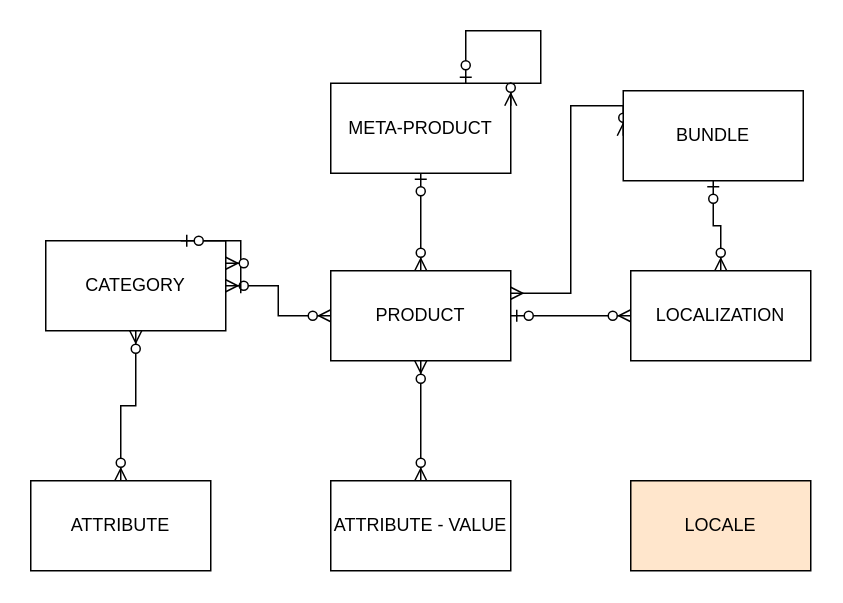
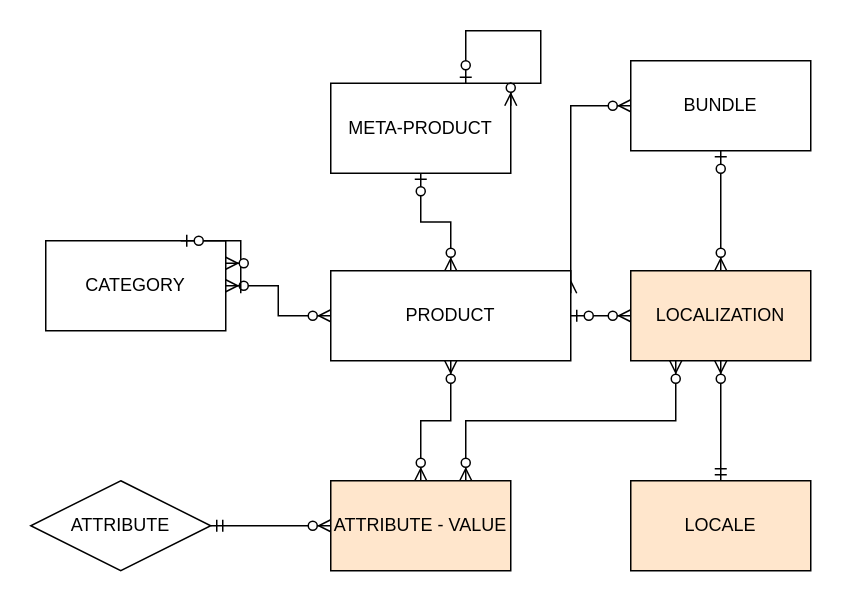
  <mxCell id="0" />
  <mxCell id="1" parent="0" />
  <mxCell id="2" style="edgeStyle=orthogonalEdgeStyle;rounded=0;orthogonalLoop=1;jettySize=auto;html=1;exitX=1;exitY=0.25;exitDx=0;exitDy=0;entryX=0;entryY=0.5;entryDx=0;entryDy=0;endArrow=ERzeroToMany;endFill=1;startArrow=ERmany;startFill=0;" edge="1" parent="1" source="5" target="8"><mxGeometry relative="1" as="geometry"><Array as="points"><mxPoint x="380" y="195" /><mxPoint x="380" y="70" /></Array></mxGeometry></mxCell>
  <mxCell id="3" style="edgeStyle=orthogonalEdgeStyle;rounded=0;orthogonalLoop=1;jettySize=auto;html=1;exitX=0.5;exitY=1;exitDx=0;exitDy=0;entryX=0.5;entryY=0;entryDx=0;entryDy=0;startArrow=ERzeroToMany;startFill=1;endArrow=ERzeroToMany;endFill=1;" edge="1" parent="1" source="5" target="6"><mxGeometry relative="1" as="geometry" /></mxCell>
  <mxCell id="4" value="" style="edgeStyle=orthogonalEdgeStyle;rounded=0;jumpStyle=arc;orthogonalLoop=1;jettySize=auto;html=1;startArrow=ERzeroToOne;startFill=1;endArrow=ERzeroToMany;endFill=1;" edge="1" parent="1" source="5" target="15"><mxGeometry relative="1" as="geometry" /></mxCell>
- <mxCell id="5" value="PRODUCT" style="rounded=0;whiteSpace=wrap;html=1;" vertex="1" parent="1"><mxGeometry x="220" y="180" width="120" height="60" as="geometry" /></mxCell>
- <mxCell id="6" value="ATTRIBUTE - VALUE" style="rounded=0;whiteSpace=wrap;html=1;" vertex="1" parent="1"><mxGeometry x="220" y="320" width="120" height="60" as="geometry" /></mxCell>
+ <mxCell id="5" value="PRODUCT" style="rounded=0;whiteSpace=wrap;html=1;" vertex="1" parent="1"><mxGeometry x="220" y="180" width="160" height="60" as="geometry" /></mxCell>
+ <mxCell id="6" value="ATTRIBUTE - VALUE" style="rounded=0;whiteSpace=wrap;html=1;fillColor=#ffe6cc;" vertex="1" parent="1"><mxGeometry x="220" y="320" width="120" height="60" as="geometry" /></mxCell>
  <mxCell id="7" style="edgeStyle=orthogonalEdgeStyle;rounded=0;jumpStyle=arc;orthogonalLoop=1;jettySize=auto;html=1;exitX=0.5;exitY=1;exitDx=0;exitDy=0;entryX=0.5;entryY=0;entryDx=0;entryDy=0;startArrow=ERzeroToOne;startFill=1;endArrow=ERzeroToMany;endFill=1;" edge="1" parent="1" source="8" target="15"><mxGeometry relative="1" as="geometry" /></mxCell>
- <mxCell id="8" value="BUNDLE" style="rounded=0;whiteSpace=wrap;html=1;" vertex="1" parent="1"><mxGeometry x="415" y="60" width="120" height="60" as="geometry" /></mxCell>
+ <mxCell id="8" value="BUNDLE" style="rounded=0;whiteSpace=wrap;html=1;" vertex="1" parent="1"><mxGeometry x="420" y="40" width="120" height="60" as="geometry" /></mxCell>
  <mxCell id="9" style="edgeStyle=orthogonalEdgeStyle;rounded=0;orthogonalLoop=1;jettySize=auto;html=1;exitX=1;exitY=0.5;exitDx=0;exitDy=0;entryX=0;entryY=0.5;entryDx=0;entryDy=0;startArrow=ERzeroToMany;startFill=1;endArrow=ERzeroToMany;endFill=1;" edge="1" parent="1" source="10" target="5"><mxGeometry relative="1" as="geometry" /></mxCell>
  <mxCell id="10" value="CATEGORY" style="rounded=0;whiteSpace=wrap;html=1;" vertex="1" parent="1"><mxGeometry x="30" y="160" width="120" height="60" as="geometry" /></mxCell>
  <mxCell id="11" style="edgeStyle=orthogonalEdgeStyle;rounded=0;orthogonalLoop=1;jettySize=auto;html=1;exitX=0.5;exitY=1;exitDx=0;exitDy=0;entryX=0.5;entryY=0;entryDx=0;entryDy=0;startArrow=ERzeroToOne;startFill=1;endArrow=ERzeroToMany;endFill=1;" edge="1" parent="1" source="12" target="5"><mxGeometry relative="1" as="geometry" /></mxCell>
  <mxCell id="12" value="META-PRODUCT" style="rounded=0;whiteSpace=wrap;html=1;" vertex="1" parent="1"><mxGeometry x="220" y="55" width="120" height="60" as="geometry" /></mxCell>
  <mxCell id="13" style="edgeStyle=orthogonalEdgeStyle;rounded=0;orthogonalLoop=1;jettySize=auto;html=1;exitX=1;exitY=0.25;exitDx=0;exitDy=0;entryX=0.75;entryY=0;entryDx=0;entryDy=0;startArrow=ERzeroToMany;startFill=1;endArrow=ERzeroToOne;endFill=1;" edge="1" parent="1" source="12" target="12"><mxGeometry relative="1" as="geometry"><Array as="points"><mxPoint x="360" y="55" /><mxPoint x="360" y="20" /><mxPoint x="310" y="20" /></Array></mxGeometry></mxCell>
- <mxCell id="15" value="LOCALIZATION" style="rounded=0;whiteSpace=wrap;html=1;" vertex="1" parent="1"><mxGeometry x="420" y="180" width="120" height="60" as="geometry" /></mxCell>
+ <mxCell id="14" style="edgeStyle=orthogonalEdgeStyle;rounded=0;jumpStyle=arc;orthogonalLoop=1;jettySize=auto;html=1;exitX=0.25;exitY=1;exitDx=0;exitDy=0;entryX=0.75;entryY=0;entryDx=0;entryDy=0;startArrow=ERzeroToMany;startFill=1;endArrow=ERzeroToMany;endFill=1;" edge="1" parent="1" source="15" target="6"><mxGeometry relative="1" as="geometry" /></mxCell>
+ <mxCell id="15" value="LOCALIZATION" style="rounded=0;whiteSpace=wrap;html=1;fillColor=#ffe6cc;" vertex="1" parent="1"><mxGeometry x="420" y="180" width="120" height="60" as="geometry" /></mxCell>
+ <mxCell id="16" style="edgeStyle=orthogonalEdgeStyle;rounded=0;jumpStyle=arc;orthogonalLoop=1;jettySize=auto;html=1;exitX=0.5;exitY=0;exitDx=0;exitDy=0;entryX=0.5;entryY=1;entryDx=0;entryDy=0;startArrow=ERmandOne;startFill=0;endArrow=ERzeroToMany;endFill=1;" edge="1" parent="1" source="17" target="15"><mxGeometry relative="1" as="geometry" /></mxCell>
  <mxCell id="17" value="LOCALE" style="rounded=0;whiteSpace=wrap;html=1;fillColor=#ffe6cc;" vertex="1" parent="1"><mxGeometry x="420" y="320" width="120" height="60" as="geometry" /></mxCell>
- <mxCell id="18" style="edgeStyle=orthogonalEdgeStyle;rounded=0;orthogonalLoop=1;jettySize=auto;html=1;exitX=0.5;exitY=0;exitDx=0;exitDy=0;entryX=0.5;entryY=1;entryDx=0;entryDy=0;startArrow=ERzeroToMany;startFill=1;endArrow=ERzeroToMany;endFill=1;" edge="1" parent="1" source="20" target="10"><mxGeometry relative="1" as="geometry" /></mxCell>
- <mxCell id="20" value="ATTRIBUTE" style="rounded=0;whiteSpace=wrap;html=1;" vertex="1" parent="1"><mxGeometry x="20" y="320" width="120" height="60" as="geometry" /></mxCell>
+ <mxCell id="19" style="edgeStyle=orthogonalEdgeStyle;rounded=0;orthogonalLoop=1;jettySize=auto;html=1;exitX=1;exitY=0.5;exitDx=0;exitDy=0;entryX=0;entryY=0.5;entryDx=0;entryDy=0;startArrow=ERmandOne;startFill=0;endArrow=ERzeroToMany;endFill=1;" edge="1" parent="1" source="20" target="6"><mxGeometry relative="1" as="geometry" /></mxCell>
+ <mxCell id="20" value="ATTRIBUTE" style="rhombus;whiteSpace=wrap;html=1;" vertex="1" parent="1"><mxGeometry x="20" y="320" width="120" height="60" as="geometry" /></mxCell>
  <mxCell id="21" style="edgeStyle=orthogonalEdgeStyle;rounded=0;orthogonalLoop=1;jettySize=auto;html=1;exitX=1;exitY=0.25;exitDx=0;exitDy=0;entryX=0.75;entryY=0;entryDx=0;entryDy=0;startArrow=ERzeroToMany;startFill=1;endArrow=ERzeroToOne;endFill=1;" edge="1" parent="1" source="10" target="10"><mxGeometry relative="1" as="geometry"><Array as="points"><mxPoint x="160" y="195" /><mxPoint x="160" y="160" /><mxPoint x="110" y="160" /></Array></mxGeometry></mxCell>
